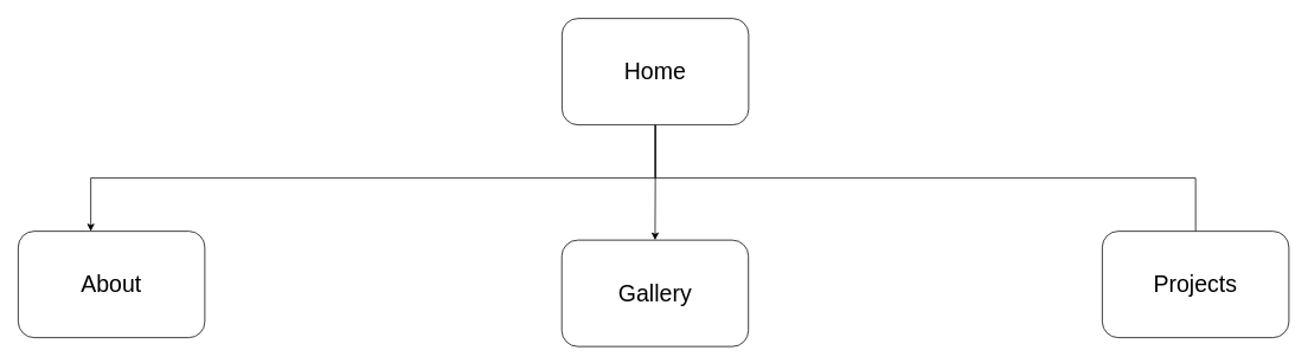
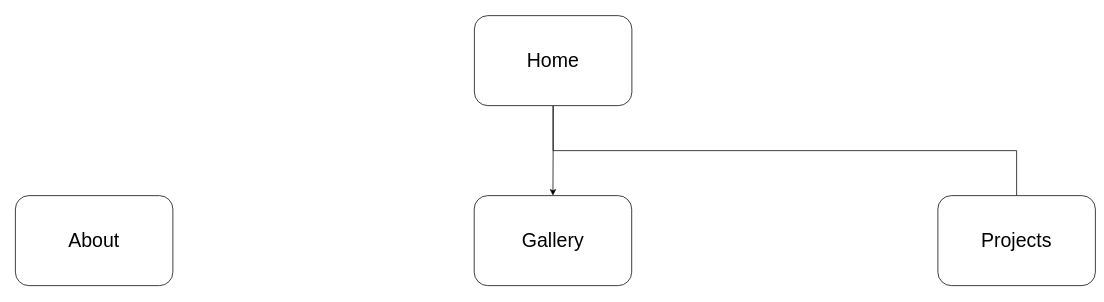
  <mxCell id="0" />
  <mxCell id="1" parent="0" />
  <mxCell id="2" style="edgeStyle=orthogonalEdgeStyle;rounded=0;orthogonalLoop=1;jettySize=auto;html=1;exitX=0.5;exitY=1;exitDx=0;exitDy=0;entryX=0.5;entryY=0;entryDx=0;entryDy=0;" edge="1" parent="1" source="4" target="6"><mxGeometry relative="1" as="geometry" /></mxCell>
  <mxCell id="3" style="edgeStyle=orthogonalEdgeStyle;rounded=0;orthogonalLoop=1;jettySize=auto;html=1;exitX=0.5;exitY=1;exitDx=0;exitDy=0;endArrow=none;" edge="1" parent="1" source="4" target="7"><mxGeometry relative="1" as="geometry" /></mxCell>
  <mxCell id="4" value="&lt;font style=&quot;font-size: 26px;&quot;&gt;Home&lt;/font&gt;" style="rounded=1;whiteSpace=wrap;html=1;" vertex="1" parent="1"><mxGeometry x="632" y="20" width="210" height="120" as="geometry" /></mxCell>
  <mxCell id="5" value="&lt;font style=&quot;font-size: 26px;&quot;&gt;About&lt;/font&gt;" style="rounded=1;whiteSpace=wrap;html=1;" vertex="1" parent="1"><mxGeometry x="20" y="260" width="210" height="120" as="geometry" /></mxCell>
- <mxCell id="6" value="&lt;font style=&quot;font-size: 26px;&quot;&gt;Gallery&lt;br&gt;&lt;/font&gt;" style="rounded=1;whiteSpace=wrap;html=1;" vertex="1" parent="1"><mxGeometry x="631.75" y="270" width="210" height="120" as="geometry" /></mxCell>
- <mxCell id="7" value="&lt;font style=&quot;font-size: 26px;&quot;&gt;Projects&lt;br&gt;&lt;/font&gt;" style="rounded=1;whiteSpace=wrap;html=1;" vertex="1" parent="1"><mxGeometry x="1240" y="260" width="210" height="120" as="geometry" /></mxCell>
- <mxCell id="8" style="edgeStyle=orthogonalEdgeStyle;rounded=0;orthogonalLoop=1;jettySize=auto;html=1;exitX=0.5;exitY=1;exitDx=0;exitDy=0;entryX=0.389;entryY=0;entryDx=0;entryDy=0;entryPerimeter=0;" edge="1" parent="1" source="4" target="5"><mxGeometry relative="1" as="geometry" /></mxCell>
+ <mxCell id="6" value="&lt;font style=&quot;font-size: 26px;&quot;&gt;Gallery&lt;br&gt;&lt;/font&gt;" style="rounded=1;whiteSpace=wrap;html=1;" vertex="1" parent="1"><mxGeometry x="631.75" y="260" width="210" height="120" as="geometry" /></mxCell>
+ <mxCell id="7" value="&lt;font style=&quot;font-size: 26px;&quot;&gt;Projects&lt;br&gt;&lt;/font&gt;" style="rounded=1;whiteSpace=wrap;html=1;" vertex="1" parent="1"><mxGeometry x="1250" y="260" width="210" height="120" as="geometry" /></mxCell>
